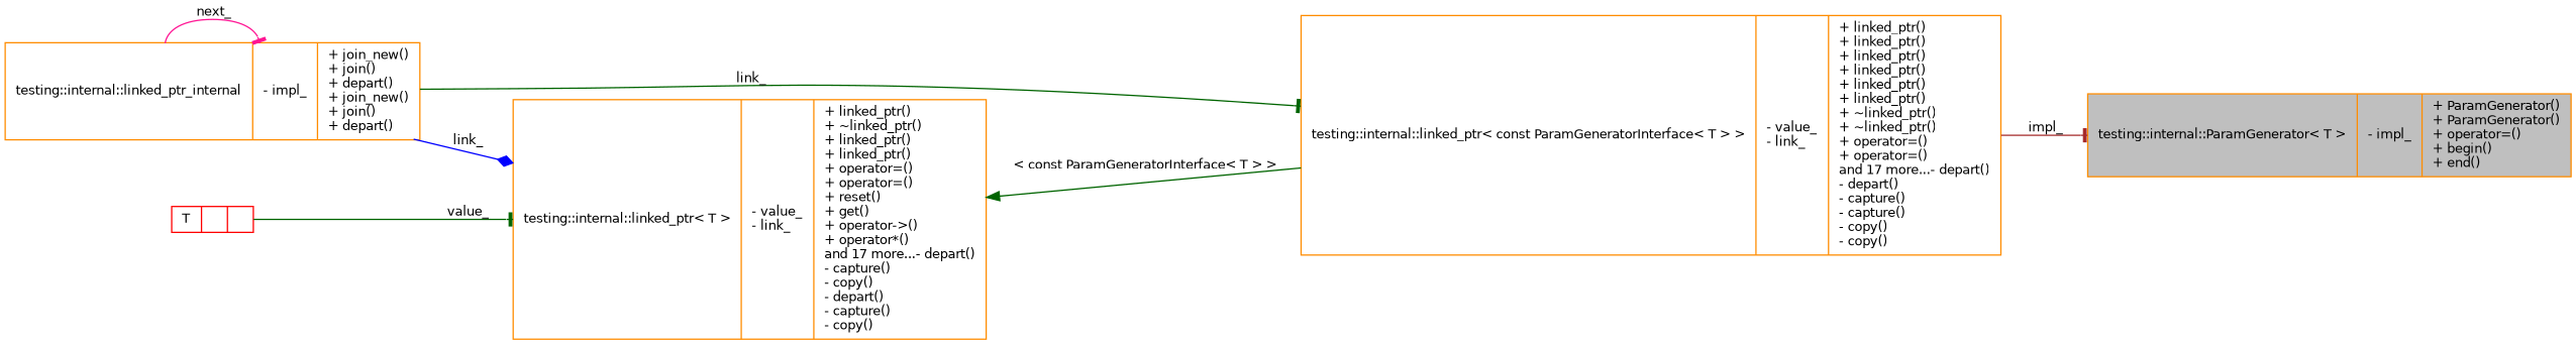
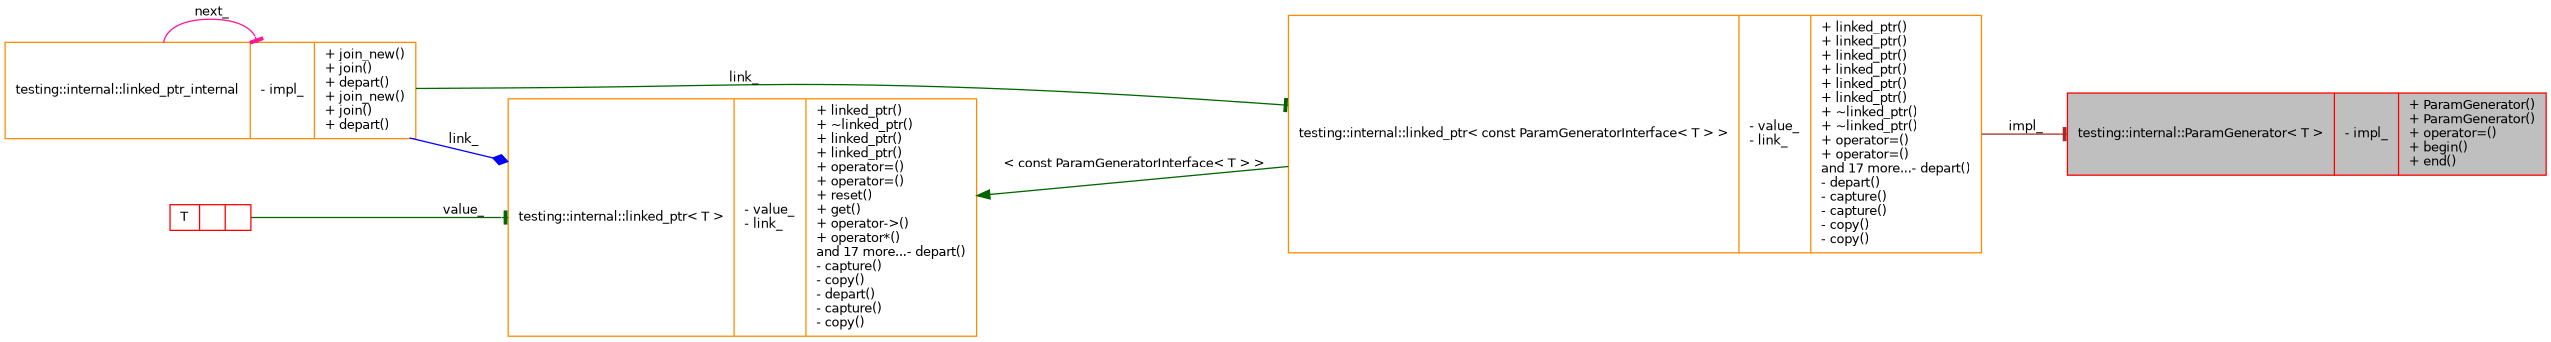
  digraph {
    rankdir=LR
    node [color=darkorange fillcolor=white fontname=Helvetica fontsize=10 shape=record style=filled]
    edge [arrowhead=tee color=darkgreen fontname=Helvetica fontsize=10 labelfontname=Helvetica labelfontsize=10 style=solid]
-   n1 [fillcolor=grey75 fontcolor=black height=0.2 label="{testing::internal::ParamGenerator\< T \>\n|- impl_\l|+ ParamGenerator()\l+ ParamGenerator()\l+ operator=()\l+ begin()\l+ end()\l}" width=0.4]
+   n1 [color=red fillcolor=grey75 fontcolor=black height=0.2 label="{testing::internal::ParamGenerator\< T \>\n|- impl_\l|+ ParamGenerator()\l+ ParamGenerator()\l+ operator=()\l+ begin()\l+ end()\l}" width=0.4]
    n2 [height=0.2 label="{testing::internal::linked_ptr\< const ParamGeneratorInterface\< T \> \>\n|- value_\l- link_\l|+ linked_ptr()\l+ linked_ptr()\l+ linked_ptr()\l+ linked_ptr()\l+ linked_ptr()\l+ linked_ptr()\l+ ~linked_ptr()\l+ ~linked_ptr()\l+ operator=()\l+ operator=()\land 17 more...- depart()\l- depart()\l- capture()\l- capture()\l- copy()\l- copy()\l}" width=0.4]
    n3 [height=0.2 label="{testing::internal::linked_ptr_internal\n|- impl_\l|+ join_new()\l+ join()\l+ depart()\l+ join_new()\l+ join()\l+ depart()\l}" width=0.4]
    n4 [height=0.2 label="{testing::internal::linked_ptr\< T \>\n|- value_\l- link_\l|+ linked_ptr()\l+ ~linked_ptr()\l+ linked_ptr()\l+ linked_ptr()\l+ operator=()\l+ operator=()\l+ reset()\l+ get()\l+ operator-\>()\l+ operator*()\land 17 more...- depart()\l- capture()\l- copy()\l- depart()\l- capture()\l- copy()\l}" width=0.4]
    n5 [color=red height=0.2 label="{T\n||}" width=0.4]
    n2 -> n1 [color=brown label=" impl_"]
    n3 -> n2 [label=" link_"]
    n3 -> n3 [color=deeppink label=" next_"]
    n3 -> n4 [arrowhead=diamond color=blue label=" link_"]
    n4 -> n2 [dir=back label=" \< const ParamGeneratorInterface\< T \> \>" arrowhead=""]
    n5 -> n4 [label=" value_"]
  }
